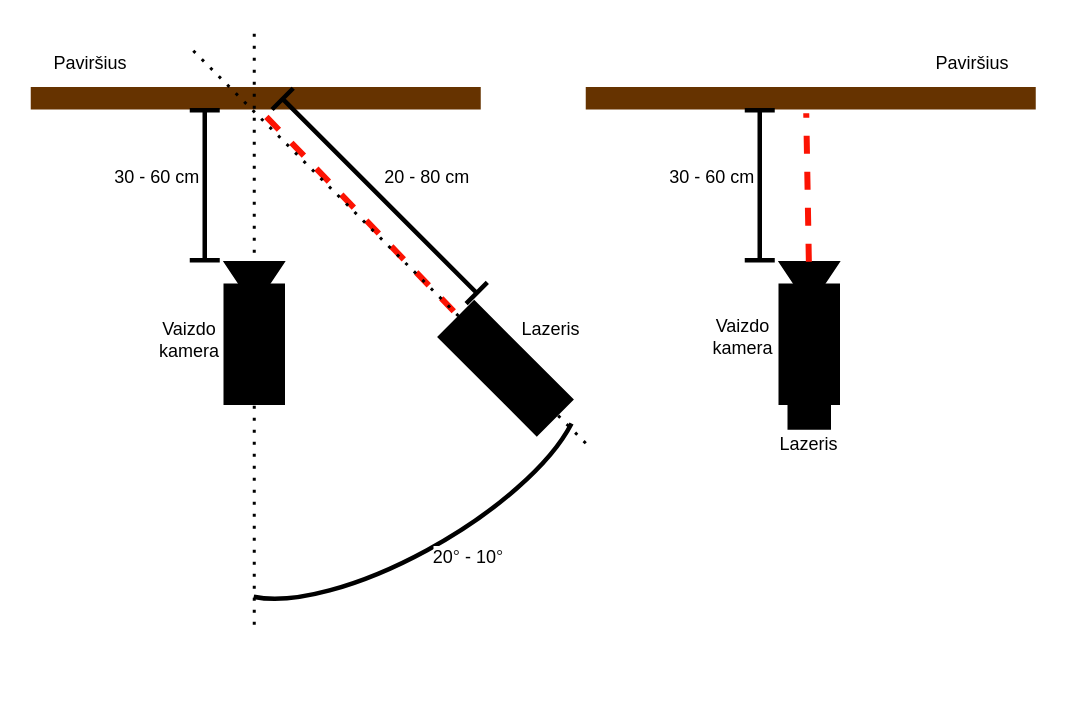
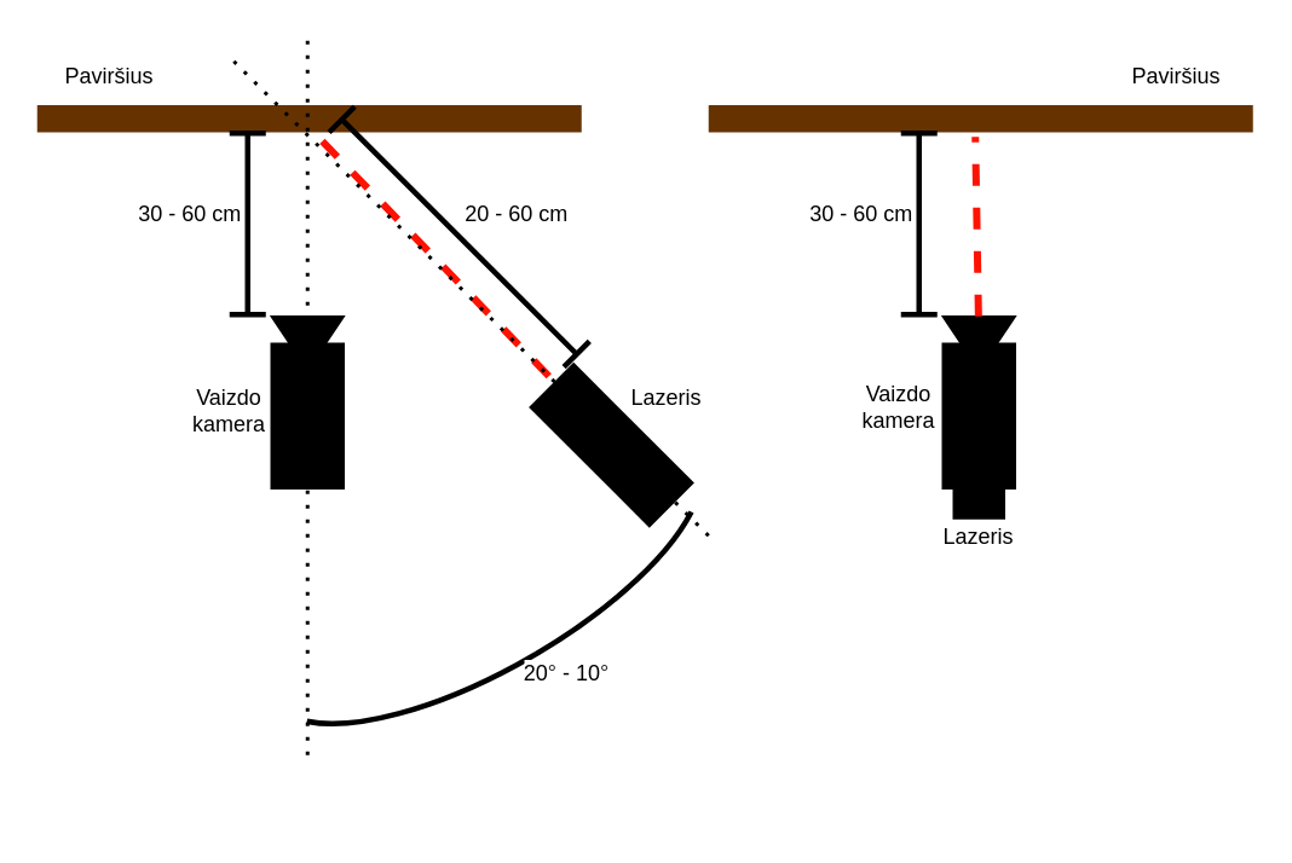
  <mxCell id="0" />
  <mxCell id="1" parent="0" />
  <mxCell id="2" value="" style="triangle;whiteSpace=wrap;html=1;rotation=90;fillColor=#000000;" vertex="1" parent="1"><mxGeometry x="154" y="169" width="30" height="40" as="geometry" /></mxCell>
  <mxCell id="3" value="" style="rounded=0;whiteSpace=wrap;html=1;fillColor=#000000;" vertex="1" parent="1"><mxGeometry x="149" y="189" width="40" height="80" as="geometry" /></mxCell>
  <mxCell id="4" value="" style="endArrow=none;html=1;strokeWidth=15;strokeColor=#663300;" edge="1" parent="1"><mxGeometry width="50" height="50" relative="1" as="geometry"><mxPoint x="20" y="65" as="sourcePoint" /><mxPoint x="320" y="65" as="targetPoint" /></mxGeometry></mxCell>
  <mxCell id="5" value="" style="shape=crossbar;whiteSpace=wrap;html=1;rounded=1;fillColor=#000000;rotation=90;strokeWidth=3;" vertex="1" parent="1"><mxGeometry x="86" y="113" width="100" height="20" as="geometry" /></mxCell>
  <mxCell id="6" value="30 - 60 cm" style="text;html=1;align=center;verticalAlign=middle;resizable=0;points=[];autosize=1;" vertex="1" parent="1"><mxGeometry x="70" y="109" width="67" height="18" as="geometry" /></mxCell>
  <mxCell id="7" value="" style="whiteSpace=wrap;html=1;strokeWidth=3;fillColor=#000000;rotation=45;" vertex="1" parent="1"><mxGeometry x="291" y="229" width="91" height="32" as="geometry" /></mxCell>
  <mxCell id="8" value="" style="endArrow=none;dashed=1;html=1;strokeWidth=4;strokeColor=#FC1303;" edge="1" parent="1"><mxGeometry width="50" height="50" relative="1" as="geometry"><mxPoint x="302" y="207" as="sourcePoint" /><mxPoint x="170" y="70" as="targetPoint" /></mxGeometry></mxCell>
  <mxCell id="9" value="" style="shape=crossbar;whiteSpace=wrap;html=1;rounded=1;fillColor=#000000;rotation=45;strokeWidth=3;" vertex="1" parent="1"><mxGeometry x="161.12" y="120.12" width="183" height="20" as="geometry" /></mxCell>
- <mxCell id="10" value="20 - 80 cm" style="text;html=1;align=center;verticalAlign=middle;resizable=0;points=[];autosize=1;" vertex="1" parent="1"><mxGeometry x="250" y="109" width="67" height="18" as="geometry" /></mxCell>
+ <mxCell id="10" value="20 - 60 cm" style="text;html=1;align=center;verticalAlign=middle;resizable=0;points=[];autosize=1;" vertex="1" parent="1"><mxGeometry x="250" y="109" width="67" height="18" as="geometry" /></mxCell>
  <mxCell id="11" value="" style="endArrow=none;dashed=1;html=1;dashPattern=1 3;strokeWidth=2;" edge="1" parent="1"><mxGeometry width="50" height="50" relative="1" as="geometry"><mxPoint x="169" y="416" as="sourcePoint" /><mxPoint x="169" y="20" as="targetPoint" /></mxGeometry></mxCell>
  <mxCell id="12" value="" style="endArrow=none;dashed=1;html=1;dashPattern=1 3;strokeWidth=2;" edge="1" parent="1"><mxGeometry width="50" height="50" relative="1" as="geometry"><mxPoint x="390" y="295" as="sourcePoint" /><mxPoint x="126" y="31" as="targetPoint" /></mxGeometry></mxCell>
  <mxCell id="13" value="" style="verticalLabelPosition=bottom;verticalAlign=top;html=1;shape=mxgraph.basic.arc;startAngle=0.583;endAngle=0.938;strokeWidth=3;fillColor=#000000;rotation=-120;" vertex="1" parent="1"><mxGeometry x="216.98" y="184" width="100" height="269.25" as="geometry" /></mxCell>
  <mxCell id="14" value="&lt;span style=&quot;color: rgb(0 , 0 , 0) ; font-family: &amp;#34;helvetica&amp;#34; ; font-size: 12px ; font-style: normal ; font-weight: 400 ; letter-spacing: normal ; text-align: center ; text-indent: 0px ; text-transform: none ; word-spacing: 0px ; background-color: rgb(255 , 255 , 255) ; display: inline ; float: none&quot;&gt;20&lt;/span&gt;&lt;span style=&quot;font-family: &amp;#34;helvetica&amp;#34; ; font-size: 12px ; font-style: normal ; font-weight: 400 ; letter-spacing: normal ; text-indent: 0px ; text-transform: none ; word-spacing: 0px ; background-color: rgb(255 , 255 , 255) ; color: rgb(34 , 34 , 34) ; text-align: left&quot;&gt;°&amp;nbsp;&lt;/span&gt;&lt;font style=&quot;color: rgb(0 , 0 , 0) ; font-family: &amp;#34;helvetica&amp;#34; ; font-size: 12px ; font-style: normal ; font-weight: 400 ; letter-spacing: normal ; text-align: center ; text-indent: 0px ; text-transform: none ; word-spacing: 0px ; background-color: rgb(255 , 255 , 255)&quot;&gt;- 10&lt;span style=&quot;color: rgb(34 , 34 , 34) ; text-align: left&quot;&gt;°&lt;/span&gt;&lt;/font&gt;" style="text;html=1;strokeColor=none;fillColor=none;align=center;verticalAlign=middle;whiteSpace=wrap;rounded=0;" vertex="1" parent="1"><mxGeometry x="258" y="361" width="107.88" height="20" as="geometry" /></mxCell>
  <mxCell id="15" value="" style="triangle;whiteSpace=wrap;html=1;rotation=90;fillColor=#000000;" vertex="1" parent="1"><mxGeometry x="524" y="169" width="30" height="40" as="geometry" /></mxCell>
  <mxCell id="16" value="" style="rounded=0;whiteSpace=wrap;html=1;fillColor=#000000;" vertex="1" parent="1"><mxGeometry x="519" y="189" width="40" height="80" as="geometry" /></mxCell>
  <mxCell id="17" value="" style="endArrow=none;html=1;strokeWidth=15;strokeColor=#663300;" edge="1" parent="1"><mxGeometry width="50" height="50" relative="1" as="geometry"><mxPoint x="390" y="65" as="sourcePoint" /><mxPoint x="690" y="65" as="targetPoint" /></mxGeometry></mxCell>
  <mxCell id="18" value="" style="shape=crossbar;whiteSpace=wrap;html=1;rounded=1;fillColor=#000000;rotation=90;strokeWidth=3;" vertex="1" parent="1"><mxGeometry x="456" y="113" width="100" height="20" as="geometry" /></mxCell>
  <mxCell id="19" value="30 - 60 cm" style="text;html=1;align=center;verticalAlign=middle;resizable=0;points=[];autosize=1;" vertex="1" parent="1"><mxGeometry x="440" y="109" width="67" height="18" as="geometry" /></mxCell>
  <mxCell id="20" value="" style="endArrow=none;dashed=1;html=1;strokeWidth=4;strokeColor=#FC1303;" edge="1" parent="1" source="15"><mxGeometry width="50" height="50" relative="1" as="geometry"><mxPoint x="566" y="262" as="sourcePoint" /><mxPoint x="537" y="75" as="targetPoint" /></mxGeometry></mxCell>
  <mxCell id="21" value="" style="whiteSpace=wrap;html=1;strokeWidth=3;fillColor=#000000;rotation=90;" vertex="1" parent="1"><mxGeometry x="493.5" y="226" width="91" height="26" as="geometry" /></mxCell>
  <mxCell id="22" value="Vaizdo kamera" style="text;html=1;strokeColor=none;fillColor=none;align=center;verticalAlign=middle;whiteSpace=wrap;rounded=0;" vertex="1" parent="1"><mxGeometry x="106" y="216" width="40" height="20" as="geometry" /></mxCell>
  <mxCell id="23" value="Vaizdo kamera" style="text;html=1;strokeColor=none;fillColor=none;align=center;verticalAlign=middle;whiteSpace=wrap;rounded=0;" vertex="1" parent="1"><mxGeometry x="475" y="214" width="40" height="20" as="geometry" /></mxCell>
  <mxCell id="24" value="Lazeris" style="text;html=1;strokeColor=none;fillColor=none;align=center;verticalAlign=middle;whiteSpace=wrap;rounded=0;" vertex="1" parent="1"><mxGeometry x="347" y="209" width="40" height="20" as="geometry" /></mxCell>
  <mxCell id="25" value="Lazeris" style="text;html=1;strokeColor=none;fillColor=none;align=center;verticalAlign=middle;whiteSpace=wrap;rounded=0;" vertex="1" parent="1"><mxGeometry x="519" y="286" width="40" height="20" as="geometry" /></mxCell>
  <mxCell id="26" value="Paviršius" style="text;html=1;strokeColor=none;fillColor=none;align=center;verticalAlign=middle;whiteSpace=wrap;rounded=0;" vertex="1" parent="1"><mxGeometry x="40" y="32" width="40" height="20" as="geometry" /></mxCell>
  <mxCell id="27" value="Paviršius" style="text;html=1;strokeColor=none;fillColor=none;align=center;verticalAlign=middle;whiteSpace=wrap;rounded=0;" vertex="1" parent="1"><mxGeometry x="628" y="32" width="40" height="20" as="geometry" /></mxCell>
